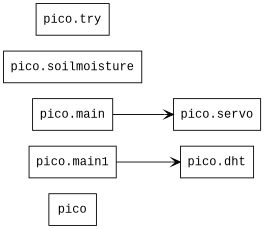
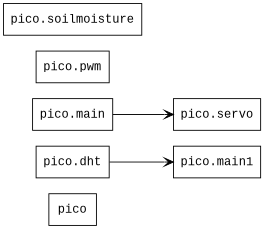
  digraph {
    fontname="Liberation Mono"
    rankdir=LR
    node [color=black fontname="Liberation Mono" shape=box style=solid]
    edge [arrowhead=open arrowtail=none fontname="Liberation Mono"]
    n1 [label=pico]
    n2 [label="pico.dht"]
    n3 [label="pico.main"]
    n4 [label="pico.servo"]
    n5 [label="pico.main1"]
+   n6 [label="pico.pwm"]
    n7 [label="pico.soilmoisture"]
-   n8 [label="pico.try"]
    n3 -> n4
-   n5 -> n2
+   n2 -> n5
  }
